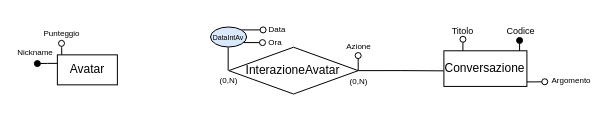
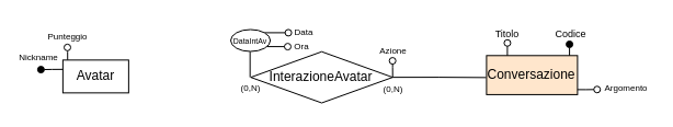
  <mxCell id="0" />
  <mxCell id="1" parent="0" />
  <mxCell id="2" value="Avatar" style="whiteSpace=wrap;html=1;align=center;" parent="1" vertex="1"><mxGeometry x="56.88" y="54.35" width="60" height="30" as="geometry" /></mxCell>
  <mxCell id="3" value="&lt;font style=&quot;font-size: 8px;&quot;&gt;Punteggio&lt;/font&gt;" style="text;html=1;align=center;verticalAlign=middle;whiteSpace=wrap;rounded=1;strokeColor=none;" parent="1" vertex="1"><mxGeometry x="37" y="20.85" width="49" height="23" as="geometry" /></mxCell>
  <mxCell id="4" style="edgeStyle=orthogonalEdgeStyle;rounded=0;orthogonalLoop=1;jettySize=auto;html=1;exitX=0;exitY=0.25;exitDx=0;exitDy=0;endArrow=oval;endFill=1;" parent="1" edge="1"><mxGeometry relative="1" as="geometry"><mxPoint x="36.88" y="63.08" as="targetPoint" /><mxPoint x="56.88" y="62.85" as="sourcePoint" /><Array as="points"><mxPoint x="46.88" y="63.08" /></Array></mxGeometry></mxCell>
  <mxCell id="5" value="&lt;font style=&quot;font-size: 8px;&quot;&gt;Nickname&lt;/font&gt;" style="text;html=1;align=center;verticalAlign=middle;whiteSpace=wrap;rounded=1;strokeColor=none;" parent="1" vertex="1"><mxGeometry x="20" y="39.35" width="30" height="23.5" as="geometry" /></mxCell>
  <mxCell id="6" style="edgeStyle=orthogonalEdgeStyle;rounded=0;orthogonalLoop=1;jettySize=auto;html=1;exitX=0.152;exitY=-0.053;exitDx=0;exitDy=0;endArrow=oval;endFill=0;exitPerimeter=0;" parent="1" edge="1"><mxGeometry relative="1" as="geometry"><mxPoint x="61" y="42.85" as="targetPoint" /><mxPoint x="61.23" y="54.26" as="sourcePoint" /><Array as="points"><mxPoint x="61.23" y="46.85" /></Array></mxGeometry></mxCell>
  <mxCell id="7" value="&lt;font style=&quot;font-size: 8px;&quot;&gt;Argomento&lt;/font&gt;" style="text;html=1;align=center;verticalAlign=middle;whiteSpace=wrap;rounded=1;strokeColor=none;" parent="1" vertex="1"><mxGeometry x="551.4" y="69.34" width="40" height="19" as="geometry" /></mxCell>
  <mxCell id="8" style="edgeStyle=orthogonalEdgeStyle;rounded=0;orthogonalLoop=1;jettySize=auto;html=1;exitX=0.5;exitY=1;exitDx=0;exitDy=0;" parent="1" edge="1"><mxGeometry relative="1" as="geometry"><mxPoint x="338.67" y="23.04" as="sourcePoint" /><mxPoint x="338.67" y="23.04" as="targetPoint" /></mxGeometry></mxCell>
  <mxCell id="9" style="edgeStyle=orthogonalEdgeStyle;rounded=0;orthogonalLoop=1;jettySize=auto;html=1;exitX=0.5;exitY=1;exitDx=0;exitDy=0;" parent="1" edge="1"><mxGeometry relative="1" as="geometry"><mxPoint x="390.9" y="37.43" as="sourcePoint" /><mxPoint x="390.9" y="37.43" as="targetPoint" /></mxGeometry></mxCell>
  <mxCell id="10" style="edgeStyle=orthogonalEdgeStyle;rounded=0;orthogonalLoop=1;jettySize=auto;html=1;exitX=0.5;exitY=1;exitDx=0;exitDy=0;" parent="1" edge="1"><mxGeometry relative="1" as="geometry"><mxPoint x="408.9" y="36.52" as="sourcePoint" /><mxPoint x="408.9" y="36.52" as="targetPoint" /></mxGeometry></mxCell>
  <mxCell id="11" value="&lt;font style=&quot;font-size: 8px;&quot;&gt;(0,N)&lt;/font&gt;" style="text;html=1;align=center;verticalAlign=middle;whiteSpace=wrap;rounded=1;strokeColor=none;glass=0;" parent="1" vertex="1"><mxGeometry x="346.92" y="76.49" width="22.5" height="6.75" as="geometry" /></mxCell>
  <mxCell id="12" value="&lt;font style=&quot;font-size: 8px;&quot;&gt;(0,N)&lt;/font&gt;" style="text;html=1;align=center;verticalAlign=middle;whiteSpace=wrap;rounded=1;strokeColor=none;glass=0;" parent="1" vertex="1"><mxGeometry x="216.81" y="74.45" width="22.5" height="8.79" as="geometry" /></mxCell>
  <mxCell id="13" value="&lt;font style=&quot;font-size: 9px;&quot;&gt;Codice&lt;/font&gt;" style="text;html=1;align=center;verticalAlign=middle;whiteSpace=wrap;rounded=0;" parent="1" vertex="1"><mxGeometry x="499.24" y="20.85" width="42.67" height="17.9" as="geometry" /></mxCell>
  <mxCell id="14" style="edgeStyle=orthogonalEdgeStyle;rounded=0;orthogonalLoop=1;jettySize=auto;html=1;exitX=0.75;exitY=0;exitDx=0;exitDy=0;endArrow=oval;endFill=1;" parent="1" edge="1"><mxGeometry relative="1" as="geometry"><mxPoint x="521.08" y="55.96" as="sourcePoint" /><mxPoint x="519.08" y="39.96" as="targetPoint" /></mxGeometry></mxCell>
  <mxCell id="15" value="&lt;font style=&quot;font-size: 8px;&quot;&gt;Azione&lt;/font&gt;" style="text;html=1;align=center;verticalAlign=middle;whiteSpace=wrap;rounded=1;strokeColor=none;" parent="1" vertex="1"><mxGeometry x="338.67" y="33.46" width="39" height="24" as="geometry" /></mxCell>
  <mxCell id="16" style="edgeStyle=orthogonalEdgeStyle;rounded=0;orthogonalLoop=1;jettySize=auto;html=1;exitX=1.002;exitY=0.482;exitDx=0;exitDy=0;endArrow=oval;endFill=0;entryX=-0.112;entryY=0.718;entryDx=0;entryDy=0;entryPerimeter=0;exitPerimeter=0;" parent="1" edge="1"><mxGeometry relative="1" as="geometry"><mxPoint x="521.01" y="81.374" as="sourcePoint" /><mxPoint x="544.25" y="81.25" as="targetPoint" /><Array as="points"><mxPoint x="534.26" y="81.25" /></Array></mxGeometry></mxCell>
  <mxCell id="17" style="edgeStyle=orthogonalEdgeStyle;rounded=0;orthogonalLoop=1;jettySize=auto;html=1;endArrow=oval;endFill=0;exitX=1;exitY=0.5;exitDx=0;exitDy=0;" parent="1" source="25" edge="1"><mxGeometry relative="1" as="geometry"><mxPoint x="357.67" y="55.07" as="targetPoint" /><mxPoint x="350" y="60.61" as="sourcePoint" /><Array as="points"><mxPoint x="357.67" y="61.07" /><mxPoint x="357.67" y="61.07" /></Array></mxGeometry></mxCell>
  <mxCell id="18" value="&lt;font style=&quot;font-size: 8px;&quot;&gt;Ora&lt;/font&gt;" style="text;html=1;align=center;verticalAlign=middle;whiteSpace=wrap;rounded=1;strokeColor=none;glass=0;" parent="1" vertex="1"><mxGeometry x="260" y="35" width="30" height="11.5" as="geometry" /></mxCell>
  <mxCell id="19" style="edgeStyle=orthogonalEdgeStyle;rounded=0;orthogonalLoop=1;jettySize=auto;html=1;exitX=1;exitY=1;exitDx=0;exitDy=0;endArrow=oval;endFill=0;" parent="1" edge="1"><mxGeometry relative="1" as="geometry"><mxPoint x="240.826" y="42.073" as="sourcePoint" /><mxPoint x="262" y="41.93" as="targetPoint" /></mxGeometry></mxCell>
  <mxCell id="20" value="&lt;font style=&quot;font-size: 8px;&quot;&gt;Data&lt;/font&gt;" style="text;html=1;align=center;verticalAlign=middle;whiteSpace=wrap;rounded=1;strokeColor=none;glass=0;" parent="1" vertex="1"><mxGeometry x="261.67" y="24.93" width="30" height="6.5" as="geometry" /></mxCell>
  <mxCell id="21" style="edgeStyle=orthogonalEdgeStyle;rounded=0;orthogonalLoop=1;jettySize=auto;html=1;exitX=1;exitY=0;exitDx=0;exitDy=0;entryX=0.086;entryY=0.404;entryDx=0;entryDy=0;entryPerimeter=0;endArrow=oval;endFill=0;" parent="1" source="22" edge="1"><mxGeometry relative="1" as="geometry"><mxPoint x="262.58" y="28.756" as="targetPoint" /></mxGeometry></mxCell>
- <mxCell id="22" value="&lt;p style=&quot;line-height: 110%;&quot;&gt;&lt;font style=&quot;font-size: 7px;&quot;&gt;DataIntAv&lt;/font&gt;&lt;/p&gt;" style="ellipse;whiteSpace=wrap;html=1;fillColor=#dae8fc;" parent="1" vertex="1"><mxGeometry x="210" y="26.5" width="36.12" height="20" as="geometry" /></mxCell>
+ <mxCell id="22" value="&lt;p style=&quot;line-height: 110%;&quot;&gt;&lt;font style=&quot;font-size: 7px;&quot;&gt;DataIntAv&lt;/font&gt;&lt;/p&gt;" style="ellipse;whiteSpace=wrap;html=1;" parent="1" vertex="1"><mxGeometry x="210" y="26.5" width="36.12" height="20" as="geometry" /></mxCell>
  <mxCell id="23" value="" style="endArrow=none;html=1;rounded=0;entryX=0.551;entryY=1.003;entryDx=0;entryDy=0;entryPerimeter=0;" parent="1" edge="1"><mxGeometry width="50" height="50" relative="1" as="geometry"><mxPoint x="227.67" y="70.07" as="sourcePoint" /><mxPoint x="227.67" y="46.72" as="targetPoint" /></mxGeometry></mxCell>
  <mxCell id="24" style="edgeStyle=orthogonalEdgeStyle;rounded=0;orthogonalLoop=1;jettySize=auto;html=1;exitX=1;exitY=0.5;exitDx=0;exitDy=0;endArrow=none;endFill=0;" parent="1" source="25" edge="1"><mxGeometry relative="1" as="geometry"><mxPoint x="443" y="70.353" as="targetPoint" /></mxGeometry></mxCell>
  <mxCell id="25" value="InterazioneAvatar" style="shape=rhombus;perimeter=rhombusPerimeter;whiteSpace=wrap;html=1;align=center;" parent="1" vertex="1"><mxGeometry x="228.31" y="46.72" width="129.43" height="46.81" as="geometry" /></mxCell>
  <mxCell id="26" style="edgeStyle=orthogonalEdgeStyle;rounded=0;orthogonalLoop=1;jettySize=auto;html=1;exitX=0.75;exitY=0;exitDx=0;exitDy=0;endArrow=oval;endFill=0;" parent="1" edge="1"><mxGeometry relative="1" as="geometry"><mxPoint x="464.11" y="54.86" as="sourcePoint" /><mxPoint x="462.43" y="38.75" as="targetPoint" /></mxGeometry></mxCell>
  <mxCell id="27" value="&lt;font style=&quot;font-size: 9px;&quot;&gt;Titolo&lt;/font&gt;" style="text;html=1;align=center;verticalAlign=middle;whiteSpace=wrap;rounded=0;" parent="1" vertex="1"><mxGeometry x="441.4" y="20.85" width="42.67" height="17.9" as="geometry" /></mxCell>
- <mxCell id="28" value="Conversazione" style="whiteSpace=wrap;html=1;align=center;" parent="1" vertex="1"><mxGeometry x="443.4" y="50.29" width="83" height="35.63" as="geometry" /></mxCell>
+ <mxCell id="28" value="Conversazione" style="whiteSpace=wrap;html=1;align=center;fillColor=#ffe6cc;" parent="1" vertex="1"><mxGeometry x="443.4" y="50.29" width="83" height="35.63" as="geometry" /></mxCell>
